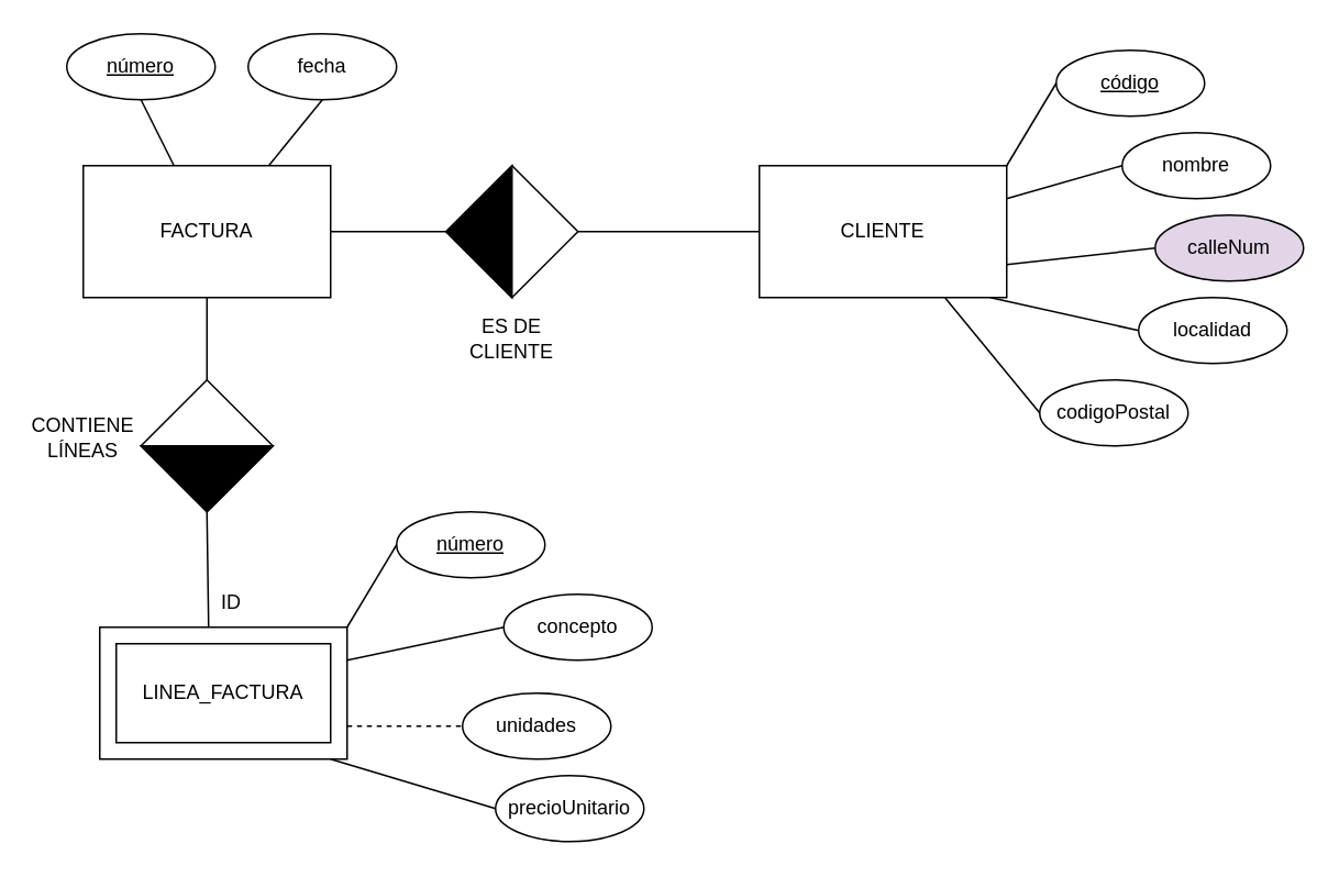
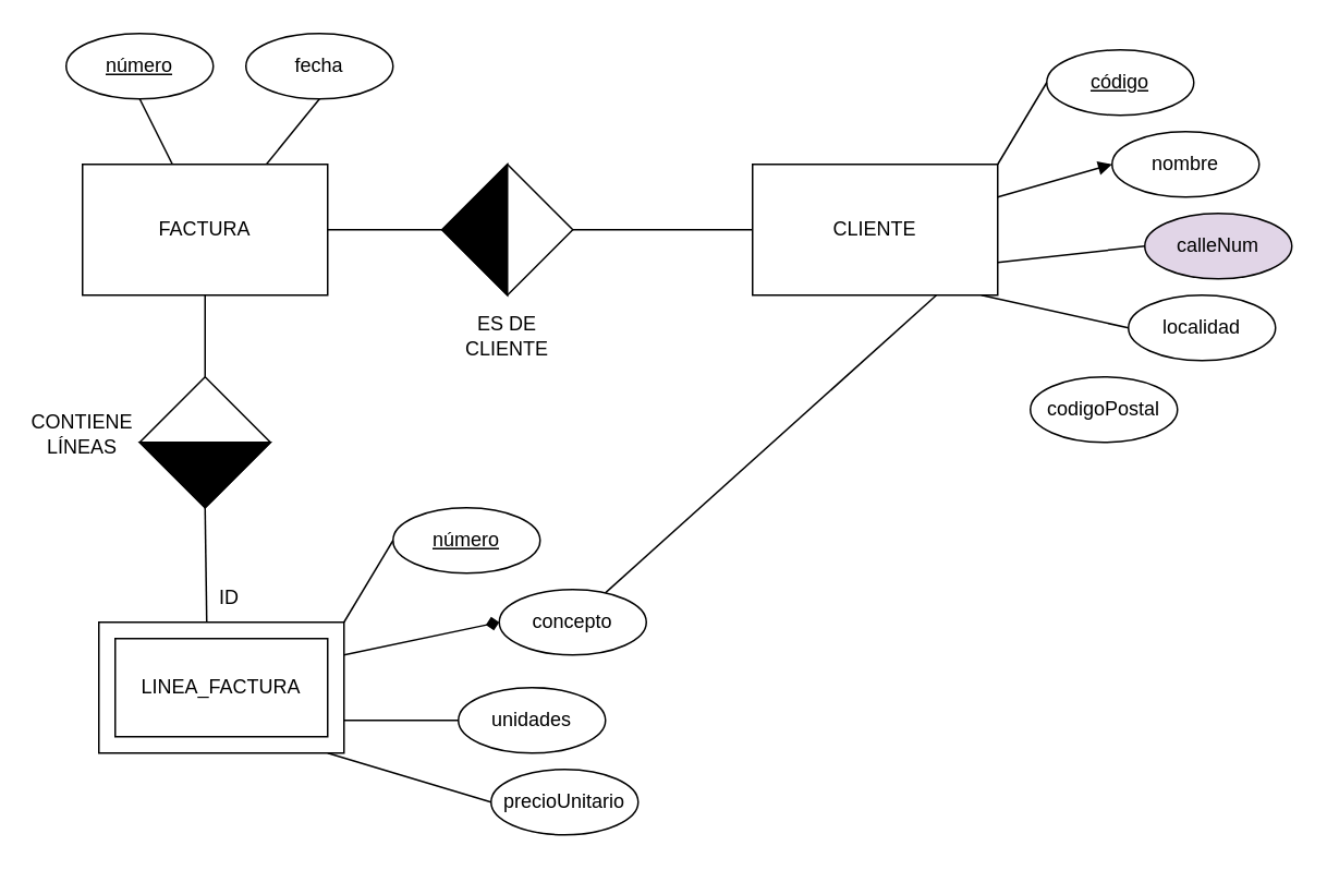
  <mxCell id="0" />
  <mxCell id="1" parent="0" />
  <mxCell id="2" value="FACTURA" style="rounded=0;whiteSpace=wrap;html=1;" parent="1" vertex="1"><mxGeometry x="50" y="100" width="150" height="80" as="geometry" /></mxCell>
  <mxCell id="3" value="&lt;u&gt;número&lt;/u&gt;" style="ellipse;whiteSpace=wrap;html=1;" parent="1" vertex="1"><mxGeometry x="40" y="20" width="90" height="40" as="geometry" /></mxCell>
  <mxCell id="4" value="" style="endArrow=none;html=1;rounded=0;entryX=0.5;entryY=1;entryDx=0;entryDy=0;" parent="1" source="2" target="3" edge="1"><mxGeometry width="50" height="50" relative="1" as="geometry"><mxPoint x="230" y="240" as="sourcePoint" /><mxPoint x="280" y="190" as="targetPoint" /></mxGeometry></mxCell>
  <mxCell id="5" value="fecha" style="ellipse;whiteSpace=wrap;html=1;" parent="1" vertex="1"><mxGeometry x="150" y="20" width="90" height="40" as="geometry" /></mxCell>
  <mxCell id="6" value="" style="endArrow=none;html=1;rounded=0;entryX=0.5;entryY=1;entryDx=0;entryDy=0;exitX=0.75;exitY=0;exitDx=0;exitDy=0;" parent="1" source="2" target="5" edge="1"><mxGeometry width="50" height="50" relative="1" as="geometry"><mxPoint x="240" y="150" as="sourcePoint" /><mxPoint x="320" y="240" as="targetPoint" /></mxGeometry></mxCell>
  <mxCell id="7" value="CLIENTE" style="rounded=0;whiteSpace=wrap;html=1;" parent="1" vertex="1"><mxGeometry x="460" y="100" width="150" height="80" as="geometry" /></mxCell>
  <mxCell id="8" value="&lt;u&gt;código&lt;/u&gt;" style="ellipse;whiteSpace=wrap;html=1;" parent="1" vertex="1"><mxGeometry x="640" y="30" width="90" height="40" as="geometry" /></mxCell>
  <mxCell id="9" value="" style="endArrow=none;html=1;rounded=0;entryX=0;entryY=0.5;entryDx=0;entryDy=0;exitX=1;exitY=0;exitDx=0;exitDy=0;" parent="1" source="7" target="8" edge="1"><mxGeometry width="50" height="50" relative="1" as="geometry"><mxPoint x="640" y="240" as="sourcePoint" /><mxPoint x="690" y="190" as="targetPoint" /></mxGeometry></mxCell>
  <mxCell id="10" value="nombre" style="ellipse;whiteSpace=wrap;html=1;" parent="1" vertex="1"><mxGeometry x="680" y="80" width="90" height="40" as="geometry" /></mxCell>
- <mxCell id="11" value="" style="endArrow=none;html=1;rounded=0;entryX=0;entryY=0.5;entryDx=0;entryDy=0;exitX=1;exitY=0.25;exitDx=0;exitDy=0;" parent="1" source="7" target="10" edge="1"><mxGeometry width="50" height="50" relative="1" as="geometry"><mxPoint x="650" y="150" as="sourcePoint" /><mxPoint x="730" y="240" as="targetPoint" /></mxGeometry></mxCell>
+ <mxCell id="11" value="" style="endArrow=block;html=1;rounded=0;entryX=0;entryY=0.5;entryDx=0;entryDy=0;exitX=1;exitY=0.25;exitDx=0;exitDy=0;" parent="1" source="7" target="10" edge="1"><mxGeometry width="50" height="50" relative="1" as="geometry"><mxPoint x="650" y="150" as="sourcePoint" /><mxPoint x="730" y="240" as="targetPoint" /></mxGeometry></mxCell>
  <mxCell id="12" value="calleNum" style="ellipse;whiteSpace=wrap;html=1;fillColor=#e1d5e7;" parent="1" vertex="1"><mxGeometry x="700" y="130" width="90" height="40" as="geometry" /></mxCell>
  <mxCell id="13" value="" style="endArrow=none;html=1;rounded=0;entryX=0;entryY=0.5;entryDx=0;entryDy=0;exitX=1;exitY=0.75;exitDx=0;exitDy=0;" parent="1" source="7" target="12" edge="1"><mxGeometry width="50" height="50" relative="1" as="geometry"><mxPoint x="620" y="130" as="sourcePoint" /><mxPoint x="740" y="250" as="targetPoint" /></mxGeometry></mxCell>
  <mxCell id="14" value="localidad" style="ellipse;whiteSpace=wrap;html=1;" parent="1" vertex="1"><mxGeometry x="690" y="180" width="90" height="40" as="geometry" /></mxCell>
  <mxCell id="15" value="" style="endArrow=none;html=1;rounded=0;entryX=0;entryY=0.5;entryDx=0;entryDy=0;" parent="1" target="14" edge="1"><mxGeometry width="50" height="50" relative="1" as="geometry"><mxPoint x="600" y="180" as="sourcePoint" /><mxPoint x="750" y="410" as="targetPoint" /></mxGeometry></mxCell>
  <mxCell id="16" value="codigoPostal" style="ellipse;whiteSpace=wrap;html=1;" parent="1" vertex="1"><mxGeometry x="630" y="230" width="90" height="40" as="geometry" /></mxCell>
- <mxCell id="17" value="" style="endArrow=none;html=1;rounded=0;entryX=0;entryY=0.5;entryDx=0;entryDy=0;exitX=0.75;exitY=1;exitDx=0;exitDy=0;" parent="1" source="7" target="16" edge="1"><mxGeometry width="50" height="50" relative="1" as="geometry"><mxPoint x="600" y="360" as="sourcePoint" /><mxPoint x="720" y="480" as="targetPoint" /></mxGeometry></mxCell>
+ <mxCell id="17" value="" style="endArrow=none;html=1;rounded=0;exitX=0.75;exitY=1;exitDx=0;exitDy=0;" parent="1" source="7" target="23" edge="1"><mxGeometry width="50" height="50" relative="1" as="geometry"><mxPoint x="600" y="360" as="sourcePoint" /><mxPoint x="720" y="480" as="targetPoint" /></mxGeometry></mxCell>
  <mxCell id="18" value="" style="rhombus;whiteSpace=wrap;html=1;" parent="1" vertex="1"><mxGeometry x="270" y="100" width="80" height="80" as="geometry" /></mxCell>
  <mxCell id="19" value="" style="triangle;whiteSpace=wrap;html=1;direction=west;fillColor=#000000;" parent="1" vertex="1"><mxGeometry x="270" y="100" width="40" height="80" as="geometry" /></mxCell>
  <mxCell id="20" value="LINEA_FACTURA" style="rounded=0;whiteSpace=wrap;html=1;" parent="1" vertex="1"><mxGeometry x="60" y="380" width="150" height="80" as="geometry" /></mxCell>
  <mxCell id="21" value="&lt;u&gt;número&lt;/u&gt;" style="ellipse;whiteSpace=wrap;html=1;" parent="1" vertex="1"><mxGeometry x="240" y="310" width="90" height="40" as="geometry" /></mxCell>
  <mxCell id="22" value="" style="endArrow=none;html=1;rounded=0;entryX=0;entryY=0.5;entryDx=0;entryDy=0;exitX=1;exitY=0;exitDx=0;exitDy=0;" parent="1" source="20" target="21" edge="1"><mxGeometry width="50" height="50" relative="1" as="geometry"><mxPoint x="240" y="520" as="sourcePoint" /><mxPoint x="290" y="470" as="targetPoint" /></mxGeometry></mxCell>
  <mxCell id="23" value="concepto" style="ellipse;whiteSpace=wrap;html=1;" parent="1" vertex="1"><mxGeometry x="305" y="360" width="90" height="40" as="geometry" /></mxCell>
- <mxCell id="24" value="" style="endArrow=none;html=1;rounded=0;entryX=0;entryY=0.5;entryDx=0;entryDy=0;exitX=1;exitY=0.25;exitDx=0;exitDy=0;" parent="1" source="20" target="23" edge="1"><mxGeometry width="50" height="50" relative="1" as="geometry"><mxPoint x="250" y="430" as="sourcePoint" /><mxPoint x="330" y="520" as="targetPoint" /></mxGeometry></mxCell>
+ <mxCell id="24" value="" style="endArrow=diamond;html=1;rounded=0;entryX=0;entryY=0.5;entryDx=0;entryDy=0;exitX=1;exitY=0.25;exitDx=0;exitDy=0;" parent="1" source="20" target="23" edge="1"><mxGeometry width="50" height="50" relative="1" as="geometry"><mxPoint x="250" y="430" as="sourcePoint" /><mxPoint x="330" y="520" as="targetPoint" /></mxGeometry></mxCell>
  <mxCell id="25" value="unidades" style="ellipse;whiteSpace=wrap;html=1;" parent="1" vertex="1"><mxGeometry x="280" y="420" width="90" height="40" as="geometry" /></mxCell>
- <mxCell id="26" value="" style="endArrow=none;html=1;rounded=0;entryX=0;entryY=0.5;entryDx=0;entryDy=0;exitX=1;exitY=0.75;exitDx=0;exitDy=0;dashed=1;" parent="1" source="20" target="25" edge="1"><mxGeometry width="50" height="50" relative="1" as="geometry"><mxPoint x="220" y="410" as="sourcePoint" /><mxPoint x="340" y="530" as="targetPoint" /></mxGeometry></mxCell>
+ <mxCell id="26" value="" style="endArrow=none;html=1;rounded=0;entryX=0;entryY=0.5;entryDx=0;entryDy=0;exitX=1;exitY=0.75;exitDx=0;exitDy=0;" parent="1" source="20" target="25" edge="1"><mxGeometry width="50" height="50" relative="1" as="geometry"><mxPoint x="220" y="410" as="sourcePoint" /><mxPoint x="340" y="530" as="targetPoint" /></mxGeometry></mxCell>
  <mxCell id="27" value="precioUnitario" style="ellipse;whiteSpace=wrap;html=1;" parent="1" vertex="1"><mxGeometry x="300" y="470" width="90" height="40" as="geometry" /></mxCell>
  <mxCell id="28" value="" style="endArrow=none;html=1;rounded=0;entryX=0;entryY=0.5;entryDx=0;entryDy=0;" parent="1" target="27" edge="1"><mxGeometry width="50" height="50" relative="1" as="geometry"><mxPoint x="200" y="460" as="sourcePoint" /><mxPoint x="350" y="690" as="targetPoint" /></mxGeometry></mxCell>
  <mxCell id="29" value="" style="rhombus;whiteSpace=wrap;html=1;fillColor=#FFFFFF;" parent="1" vertex="1"><mxGeometry x="85" y="230" width="80" height="80" as="geometry" /></mxCell>
  <mxCell id="30" value="" style="triangle;whiteSpace=wrap;html=1;fillColor=#000000;direction=south;" parent="1" vertex="1"><mxGeometry x="85" y="270" width="80" height="40" as="geometry" /></mxCell>
  <mxCell id="31" value="" style="rounded=0;whiteSpace=wrap;html=1;fillColor=none;" parent="1" vertex="1"><mxGeometry x="70" y="390" width="130" height="60" as="geometry" /></mxCell>
  <mxCell id="32" value="" style="endArrow=none;html=1;rounded=0;entryX=1;entryY=0.5;entryDx=0;entryDy=0;exitX=0.44;exitY=-0.004;exitDx=0;exitDy=0;exitPerimeter=0;" parent="1" source="20" target="30" edge="1"><mxGeometry width="50" height="50" relative="1" as="geometry"><mxPoint x="200" y="470" as="sourcePoint" /><mxPoint x="250" y="420" as="targetPoint" /></mxGeometry></mxCell>
  <mxCell id="33" value="ID" style="text;html=1;strokeColor=none;fillColor=none;align=center;verticalAlign=middle;whiteSpace=wrap;rounded=0;" parent="1" vertex="1"><mxGeometry x="110" y="350" width="60" height="30" as="geometry" /></mxCell>
  <mxCell id="34" value="" style="endArrow=none;html=1;rounded=0;entryX=0.5;entryY=1;entryDx=0;entryDy=0;" parent="1" source="29" target="2" edge="1"><mxGeometry width="50" height="50" relative="1" as="geometry"><mxPoint x="200" y="420" as="sourcePoint" /><mxPoint x="250" y="370" as="targetPoint" /></mxGeometry></mxCell>
  <mxCell id="35" value="CONTIENE&lt;br&gt;LÍNEAS" style="text;html=1;strokeColor=none;fillColor=none;align=center;verticalAlign=middle;whiteSpace=wrap;rounded=0;" parent="1" vertex="1"><mxGeometry x="20" y="250" width="60" height="30" as="geometry" /></mxCell>
  <mxCell id="36" value="ES DE CLIENTE" style="text;html=1;strokeColor=none;fillColor=none;align=center;verticalAlign=middle;whiteSpace=wrap;rounded=0;" parent="1" vertex="1"><mxGeometry x="280" y="190" width="60" height="30" as="geometry" /></mxCell>
  <mxCell id="37" value="" style="endArrow=none;html=1;rounded=0;exitX=1;exitY=0.5;exitDx=0;exitDy=0;entryX=1;entryY=0.5;entryDx=0;entryDy=0;" parent="1" source="2" target="19" edge="1"><mxGeometry width="50" height="50" relative="1" as="geometry"><mxPoint x="260" y="250" as="sourcePoint" /><mxPoint x="310" y="200" as="targetPoint" /></mxGeometry></mxCell>
  <mxCell id="38" value="" style="endArrow=none;html=1;rounded=0;exitX=1;exitY=0.5;exitDx=0;exitDy=0;entryX=0;entryY=0.5;entryDx=0;entryDy=0;" parent="1" source="18" target="7" edge="1"><mxGeometry width="50" height="50" relative="1" as="geometry"><mxPoint x="210" y="150" as="sourcePoint" /><mxPoint x="280" y="150" as="targetPoint" /></mxGeometry></mxCell>
